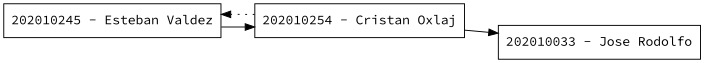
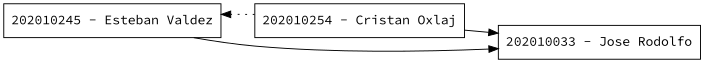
  digraph {
    fontname="Source Code Pro"
    rankdir=LR
    node [fontname="Source Code Pro" shape=box]
    edge [fontname="Source Code Pro"]
    n1 [label="202010245 - Esteban Valdez"]
    n2 [label="202010254 - Cristan Oxlaj"]
    n3 [label="202010033 - Jose Rodolfo"]
-   n1 -> n2
+   n1 -> n3
    n2 -> n1 [style=dotted]
    n2 -> n3
  }
